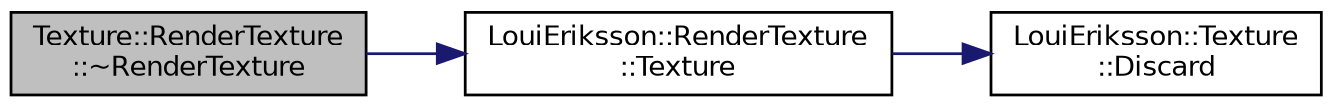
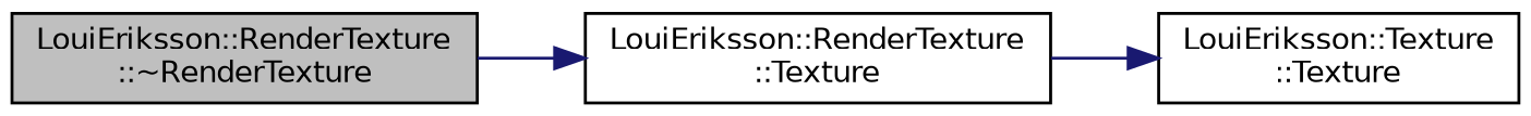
  digraph {
    rankdir=LR
    node [color=black fillcolor=white fontname=Helvetica fontsize=10 shape=record style=filled]
    edge [color=midnightblue fontname=Helvetica fontsize=10 labelfontname=Helvetica labelfontsize=10 style=solid]
-   n1 [fillcolor=grey75 fontcolor=black height=0.2 label="Texture::RenderTexture\l::~RenderTexture" width=0.4]
+   n1 [fillcolor=grey75 fontcolor=black height=0.2 label="LouiEriksson::RenderTexture\l::~RenderTexture" width=0.4]
    n2 [height=0.2 label="LouiEriksson::RenderTexture\l::Texture" width=0.4]
-   n3 [height=0.2 label="LouiEriksson::Texture\l::Discard" width=0.4]
+   n3 [height=0.2 label="LouiEriksson::Texture\l::Texture" width=0.4]
    n1 -> n2
    n2 -> n3
  }
